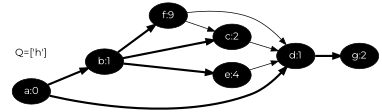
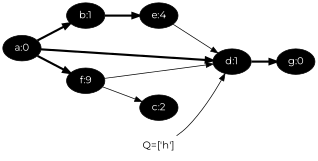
  digraph {
    fontname=Montserrat
    rankdir=LR
    node [fillcolor=black fontcolor=white fontname=Montserrat style=filled]
    edge [fontname=Montserrat penwidth=3]
    n1 [label="a:0"]
    n2 [label="b:1"]
    n3 [label="d:1"]
    n4 [label="c:2"]
    n5 [label="e:4"]
    n6 [label="f:9"]
-   n7 [label="g:2"]
+   n7 [label="g:0"]
    n8 [color=white label="Q=['h']" fillcolor="" fontcolor="" style=""]
    n1 -> n2
    n1 -> n3
-   n2 -> n4
    n2 -> n5
-   n2 -> n6
+   n1 -> n6
    n3 -> n7
-   n4 -> n3 [penwidth=1]
+   n8 -> n3 [penwidth=1]
    n5 -> n3 [penwidth=1]
    n6 -> n3 [penwidth=1]
    n6 -> n4 [penwidth=1]
  }
